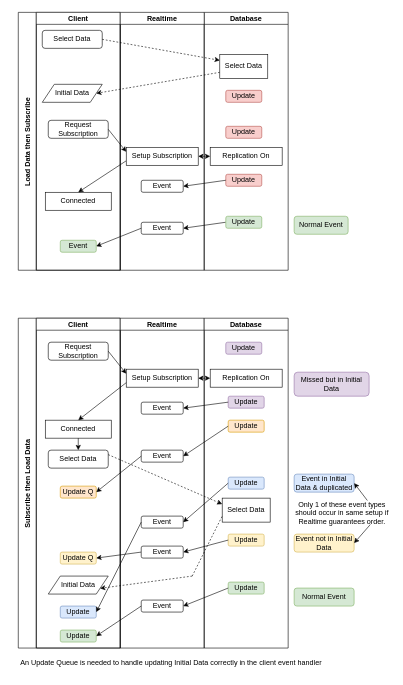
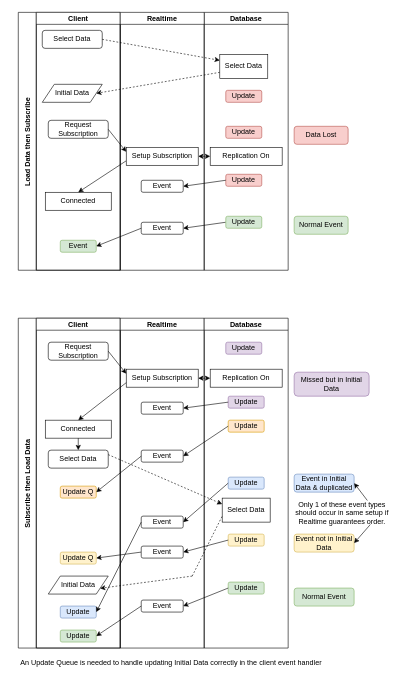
  <mxCell id="0" />
  <mxCell id="1" parent="0" />
  <mxCell id="2" value="Load Data then Subscribe " style="swimlane;childLayout=stackLayout;resizeParent=1;resizeParentMax=0;startSize=30;horizontal=0;horizontalStack=1;" parent="1" vertex="1"><mxGeometry x="30" y="20" width="170" height="430" as="geometry" /></mxCell>
  <mxCell id="3" value="Client" style="swimlane;startSize=20;" parent="2" vertex="1"><mxGeometry x="30" width="140" height="430" as="geometry" /></mxCell>
  <mxCell id="4" value="Select Data" style="rounded=1;whiteSpace=wrap;html=1;" parent="3" vertex="1"><mxGeometry x="10" y="30" width="100" height="30" as="geometry" /></mxCell>
  <mxCell id="5" value="Initial Data" style="shape=parallelogram;perimeter=parallelogramPerimeter;whiteSpace=wrap;html=1;fixedSize=1;" parent="3" vertex="1"><mxGeometry x="10" y="120" width="100" height="30" as="geometry" /></mxCell>
  <mxCell id="6" value="Request Subscription" style="rounded=1;whiteSpace=wrap;html=1;" parent="3" vertex="1"><mxGeometry x="20" y="180" width="100" height="30" as="geometry" /></mxCell>
  <mxCell id="7" value="Connected" style="rounded=0;whiteSpace=wrap;html=1;" parent="3" vertex="1"><mxGeometry x="15" y="300" width="110" height="30" as="geometry" /></mxCell>
  <mxCell id="8" value="Event" style="rounded=1;whiteSpace=wrap;html=1;fillColor=#d5e8d4;strokeColor=#82b366;" parent="3" vertex="1"><mxGeometry x="40" y="380" width="60" height="20" as="geometry" /></mxCell>
  <mxCell id="9" value="" style="endArrow=classic;html=1;rounded=0;exitX=0;exitY=0.5;exitDx=0;exitDy=0;entryX=1;entryY=0.5;entryDx=0;entryDy=0;" parent="1" source="59" target="65" edge="1"><mxGeometry width="50" height="50" relative="1" as="geometry"><mxPoint x="360" y="370" as="sourcePoint" /><mxPoint x="170" y="380" as="targetPoint" /></mxGeometry></mxCell>
  <mxCell id="10" value="Subscribe then Load Data" style="swimlane;childLayout=stackLayout;resizeParent=1;resizeParentMax=0;startSize=30;horizontal=0;horizontalStack=1;" parent="1" vertex="1"><mxGeometry x="30" y="530" width="170" height="550" as="geometry" /></mxCell>
  <mxCell id="11" value="Client" style="swimlane;startSize=20;" parent="10" vertex="1"><mxGeometry x="30" width="140" height="550" as="geometry" /></mxCell>
  <mxCell id="12" value="Select Data" style="rounded=1;whiteSpace=wrap;html=1;" parent="11" vertex="1"><mxGeometry x="20" y="220" width="100" height="30" as="geometry" /></mxCell>
  <mxCell id="13" value="Initial Data" style="shape=parallelogram;perimeter=parallelogramPerimeter;whiteSpace=wrap;html=1;fixedSize=1;" parent="11" vertex="1"><mxGeometry x="20" y="430" width="100" height="30" as="geometry" /></mxCell>
  <mxCell id="14" value="Request Subscription" style="rounded=1;whiteSpace=wrap;html=1;" parent="11" vertex="1"><mxGeometry x="20" y="40" width="100" height="30" as="geometry" /></mxCell>
  <mxCell id="15" value="Connected" style="rounded=0;whiteSpace=wrap;html=1;" parent="11" vertex="1"><mxGeometry x="15" y="170" width="110" height="30" as="geometry" /></mxCell>
  <mxCell id="16" value="Update" style="rounded=1;whiteSpace=wrap;html=1;fillColor=#d5e8d4;strokeColor=#82b366;" parent="11" vertex="1"><mxGeometry x="40" y="520" width="60" height="20" as="geometry" /></mxCell>
  <mxCell id="17" value="Update Q" style="rounded=1;whiteSpace=wrap;html=1;fillColor=#ffe6cc;strokeColor=#d79b00;" parent="11" vertex="1"><mxGeometry x="40" y="280" width="60" height="20" as="geometry" /></mxCell>
  <mxCell id="18" value="Update Q" style="rounded=1;whiteSpace=wrap;html=1;fillColor=#fff2cc;strokeColor=#d6b656;" parent="11" vertex="1"><mxGeometry x="40" y="390" width="60" height="20" as="geometry" /></mxCell>
  <mxCell id="19" value="" style="endArrow=classic;html=1;rounded=0;entryX=0.5;entryY=0;entryDx=0;entryDy=0;exitX=0.5;exitY=1;exitDx=0;exitDy=0;" parent="11" source="15" target="12" edge="1"><mxGeometry width="50" height="50" relative="1" as="geometry"><mxPoint x="200" y="260" as="sourcePoint" /><mxPoint x="250" y="210" as="targetPoint" /></mxGeometry></mxCell>
  <mxCell id="20" value="Update" style="rounded=1;whiteSpace=wrap;html=1;fillColor=#dae8fc;strokeColor=#6c8ebf;" parent="11" vertex="1"><mxGeometry x="40" y="480" width="60" height="20" as="geometry" /></mxCell>
  <mxCell id="21" value="" style="endArrow=classic;html=1;rounded=0;entryX=1;entryY=0.5;entryDx=0;entryDy=0;exitX=0;exitY=0.5;exitDx=0;exitDy=0;" parent="1" source="27" target="18" edge="1"><mxGeometry width="50" height="50" relative="1" as="geometry"><mxPoint x="170" y="860" as="sourcePoint" /><mxPoint x="310" y="710" as="targetPoint" /></mxGeometry></mxCell>
  <mxCell id="22" value="Realtime" style="swimlane;startSize=20;" parent="1" vertex="1"><mxGeometry x="200" y="530" width="140" height="550" as="geometry" /></mxCell>
  <mxCell id="23" value="Setup Subscription" style="rounded=0;whiteSpace=wrap;html=1;" parent="22" vertex="1"><mxGeometry x="10" y="85" width="120" height="30" as="geometry" /></mxCell>
  <mxCell id="24" value="Event" style="rounded=1;whiteSpace=wrap;html=1;" parent="22" vertex="1"><mxGeometry x="35" y="140" width="70" height="20" as="geometry" /></mxCell>
  <mxCell id="25" value="Event" style="rounded=1;whiteSpace=wrap;html=1;" parent="22" vertex="1"><mxGeometry x="35" y="220" width="70" height="20" as="geometry" /></mxCell>
  <mxCell id="26" value="Event" style="rounded=1;whiteSpace=wrap;html=1;" parent="22" vertex="1"><mxGeometry x="35" y="470" width="70" height="20" as="geometry" /></mxCell>
  <mxCell id="27" value="Event" style="rounded=1;whiteSpace=wrap;html=1;" parent="22" vertex="1"><mxGeometry x="35" y="380" width="70" height="20" as="geometry" /></mxCell>
  <mxCell id="28" value="Event" style="rounded=1;whiteSpace=wrap;html=1;" parent="22" vertex="1"><mxGeometry x="35" y="330" width="70" height="20" as="geometry" /></mxCell>
  <mxCell id="29" style="edgeStyle=orthogonalEdgeStyle;rounded=0;orthogonalLoop=1;jettySize=auto;html=1;exitX=0.5;exitY=1;exitDx=0;exitDy=0;" parent="22" source="27" target="27" edge="1"><mxGeometry relative="1" as="geometry" /></mxCell>
  <mxCell id="30" value="" style="endArrow=classic;html=1;rounded=0;exitX=0;exitY=0.75;exitDx=0;exitDy=0;entryX=0.5;entryY=0;entryDx=0;entryDy=0;" parent="1" source="23" target="15" edge="1"><mxGeometry width="50" height="50" relative="1" as="geometry"><mxPoint x="106" y="670" as="sourcePoint" /><mxPoint x="156" y="620" as="targetPoint" /></mxGeometry></mxCell>
  <mxCell id="31" value="" style="endArrow=classic;html=1;rounded=0;exitX=0;exitY=0.5;exitDx=0;exitDy=0;entryX=1;entryY=0.5;entryDx=0;entryDy=0;" parent="1" source="25" target="17" edge="1"><mxGeometry width="50" height="50" relative="1" as="geometry"><mxPoint x="120" y="790" as="sourcePoint" /><mxPoint x="170" y="740" as="targetPoint" /></mxGeometry></mxCell>
  <mxCell id="32" value="Database" style="swimlane;startSize=20;" parent="1" vertex="1"><mxGeometry x="340" y="530" width="140" height="550" as="geometry" /></mxCell>
  <mxCell id="33" value="Select Data" style="rounded=0;whiteSpace=wrap;html=1;" parent="32" vertex="1"><mxGeometry x="30" y="300" width="80" height="40" as="geometry" /></mxCell>
  <mxCell id="34" value="Update" style="rounded=1;whiteSpace=wrap;html=1;fillColor=#e1d5e7;strokeColor=#9673a6;" parent="32" vertex="1"><mxGeometry x="40" y="130" width="60" height="20" as="geometry" /></mxCell>
  <mxCell id="35" value="Replication On" style="rounded=0;whiteSpace=wrap;html=1;" parent="32" vertex="1"><mxGeometry x="10" y="85" width="120" height="30" as="geometry" /></mxCell>
  <mxCell id="36" value="Update" style="rounded=1;whiteSpace=wrap;html=1;fillColor=#d5e8d4;strokeColor=#82b366;" parent="32" vertex="1"><mxGeometry x="40" y="440" width="60" height="20" as="geometry" /></mxCell>
  <mxCell id="37" value="Update" style="rounded=1;whiteSpace=wrap;html=1;fillColor=#e1d5e7;strokeColor=#9673a6;" parent="32" vertex="1"><mxGeometry x="36" y="40" width="60" height="20" as="geometry" /></mxCell>
  <mxCell id="38" value="Update" style="rounded=1;whiteSpace=wrap;html=1;fillColor=#ffe6cc;strokeColor=#d79b00;" parent="32" vertex="1"><mxGeometry x="40" y="170" width="60" height="20" as="geometry" /></mxCell>
  <mxCell id="39" value="Update" style="rounded=1;whiteSpace=wrap;html=1;fillColor=#fff2cc;strokeColor=#d6b656;" parent="32" vertex="1"><mxGeometry x="40" y="360" width="60" height="20" as="geometry" /></mxCell>
  <mxCell id="40" value="Update" style="rounded=1;whiteSpace=wrap;html=1;fillColor=#dae8fc;strokeColor=#6c8ebf;" parent="32" vertex="1"><mxGeometry x="40" y="265" width="60" height="20" as="geometry" /></mxCell>
  <mxCell id="41" value="" style="endArrow=classic;html=1;rounded=0;exitX=0;exitY=0.5;exitDx=0;exitDy=0;entryX=1;entryY=0.5;entryDx=0;entryDy=0;" parent="1" source="34" target="24" edge="1"><mxGeometry width="50" height="50" relative="1" as="geometry"><mxPoint x="240" y="670" as="sourcePoint" /><mxPoint x="290" y="620" as="targetPoint" /></mxGeometry></mxCell>
  <mxCell id="42" value="" style="endArrow=classic;startArrow=classic;html=1;rounded=0;exitX=1;exitY=0.5;exitDx=0;exitDy=0;entryX=0;entryY=0.5;entryDx=0;entryDy=0;" parent="1" source="23" target="35" edge="1"><mxGeometry width="50" height="50" relative="1" as="geometry"><mxPoint x="240" y="670" as="sourcePoint" /><mxPoint x="290" y="620" as="targetPoint" /></mxGeometry></mxCell>
  <mxCell id="43" value="" style="endArrow=classic;html=1;rounded=0;exitX=0;exitY=0.5;exitDx=0;exitDy=0;entryX=1;entryY=0.5;entryDx=0;entryDy=0;" parent="1" source="38" target="25" edge="1"><mxGeometry width="50" height="50" relative="1" as="geometry"><mxPoint x="260" y="790" as="sourcePoint" /><mxPoint x="200" y="750" as="targetPoint" /></mxGeometry></mxCell>
  <mxCell id="44" value="" style="endArrow=classic;html=1;rounded=0;exitX=0;exitY=0.5;exitDx=0;exitDy=0;entryX=1;entryY=0.5;entryDx=0;entryDy=0;" parent="1" source="39" target="27" edge="1"><mxGeometry width="50" height="50" relative="1" as="geometry"><mxPoint x="260" y="810" as="sourcePoint" /><mxPoint x="170" y="840" as="targetPoint" /></mxGeometry></mxCell>
  <mxCell id="45" value="" style="endArrow=classic;html=1;rounded=0;exitX=0;exitY=0.5;exitDx=0;exitDy=0;entryX=1;entryY=0.5;entryDx=0;entryDy=0;" parent="1" source="36" target="26" edge="1"><mxGeometry width="50" height="50" relative="1" as="geometry"><mxPoint x="260" y="790" as="sourcePoint" /><mxPoint x="310" y="740" as="targetPoint" /></mxGeometry></mxCell>
  <mxCell id="46" value="" style="endArrow=classic;html=1;rounded=0;exitX=0;exitY=0.5;exitDx=0;exitDy=0;entryX=1;entryY=0.5;entryDx=0;entryDy=0;" parent="1" source="26" target="16" edge="1"><mxGeometry width="50" height="50" relative="1" as="geometry"><mxPoint x="260" y="790" as="sourcePoint" /><mxPoint x="310" y="740" as="targetPoint" /></mxGeometry></mxCell>
  <mxCell id="47" value="Missed but in Initial Data" style="rounded=1;whiteSpace=wrap;html=1;fillColor=#e1d5e7;strokeColor=#9673a6;" parent="1" vertex="1"><mxGeometry x="490" y="620" width="125" height="40" as="geometry" /></mxCell>
  <mxCell id="48" value="Event in Initial Data &amp;amp; duplicated" style="rounded=1;whiteSpace=wrap;html=1;fillColor=#dae8fc;strokeColor=#6c8ebf;" parent="1" vertex="1"><mxGeometry x="490" y="790" width="100" height="30" as="geometry" /></mxCell>
  <mxCell id="49" value="&lt;div&gt;Normal Event&lt;/div&gt;" style="rounded=1;whiteSpace=wrap;html=1;fillColor=#d5e8d4;strokeColor=#82b366;" parent="1" vertex="1"><mxGeometry x="490" y="980" width="100" height="30" as="geometry" /></mxCell>
  <mxCell id="50" value="" style="endArrow=classic;html=1;rounded=0;exitX=1;exitY=0.5;exitDx=0;exitDy=0;entryX=0;entryY=0.25;entryDx=0;entryDy=0;dashed=1;" parent="1" source="4" target="54" edge="1"><mxGeometry width="50" height="50" relative="1" as="geometry"><mxPoint x="260" y="260" as="sourcePoint" /><mxPoint x="310" y="210" as="targetPoint" /></mxGeometry></mxCell>
  <mxCell id="51" value="" style="endArrow=classic;html=1;rounded=0;entryX=1;entryY=0.5;entryDx=0;entryDy=0;exitX=0;exitY=0.75;exitDx=0;exitDy=0;dashed=1;" parent="1" source="54" target="5" edge="1"><mxGeometry width="50" height="50" relative="1" as="geometry"><mxPoint x="350" y="110" as="sourcePoint" /><mxPoint x="270" y="250" as="targetPoint" /></mxGeometry></mxCell>
  <mxCell id="52" value="" style="endArrow=classic;html=1;rounded=0;exitX=0;exitY=0.75;exitDx=0;exitDy=0;entryX=0.5;entryY=0;entryDx=0;entryDy=0;" parent="1" source="63" target="7" edge="1"><mxGeometry width="50" height="50" relative="1" as="geometry"><mxPoint x="246" y="300" as="sourcePoint" /><mxPoint x="296" y="250" as="targetPoint" /></mxGeometry></mxCell>
  <mxCell id="53" value="Database" style="swimlane;startSize=20;" parent="1" vertex="1"><mxGeometry x="340" y="20" width="140" height="430" as="geometry" /></mxCell>
  <mxCell id="54" value="Select Data" style="rounded=0;whiteSpace=wrap;html=1;" parent="53" vertex="1"><mxGeometry x="26" y="70" width="80" height="40" as="geometry" /></mxCell>
  <mxCell id="55" value="Update" style="rounded=1;whiteSpace=wrap;html=1;fillColor=#f8cecc;strokeColor=#b85450;" parent="53" vertex="1"><mxGeometry x="36" y="130" width="60" height="20" as="geometry" /></mxCell>
  <mxCell id="56" value="Update" style="rounded=1;whiteSpace=wrap;html=1;fillColor=#f8cecc;strokeColor=#b85450;" parent="53" vertex="1"><mxGeometry x="36" y="190" width="60" height="20" as="geometry" /></mxCell>
  <mxCell id="57" value="Update" style="rounded=1;whiteSpace=wrap;html=1;fillColor=#f8cecc;strokeColor=#b85450;" parent="53" vertex="1"><mxGeometry x="36" y="270" width="60" height="20" as="geometry" /></mxCell>
  <mxCell id="58" value="Replication On" style="rounded=0;whiteSpace=wrap;html=1;" parent="53" vertex="1"><mxGeometry x="10" y="225" width="120" height="30" as="geometry" /></mxCell>
  <mxCell id="59" value="Update" style="rounded=1;whiteSpace=wrap;html=1;fillColor=#d5e8d4;strokeColor=#82b366;" parent="53" vertex="1"><mxGeometry x="36" y="340" width="60" height="20" as="geometry" /></mxCell>
  <mxCell id="60" value="" style="endArrow=classic;html=1;rounded=0;exitX=0;exitY=0.5;exitDx=0;exitDy=0;entryX=1;entryY=0.5;entryDx=0;entryDy=0;" parent="1" source="57" target="64" edge="1"><mxGeometry width="50" height="50" relative="1" as="geometry"><mxPoint x="240" y="300" as="sourcePoint" /><mxPoint x="290" y="250" as="targetPoint" /></mxGeometry></mxCell>
  <mxCell id="61" value="" style="endArrow=classic;startArrow=classic;html=1;rounded=0;exitX=1;exitY=0.5;exitDx=0;exitDy=0;entryX=0;entryY=0.5;entryDx=0;entryDy=0;" parent="1" source="63" target="58" edge="1"><mxGeometry width="50" height="50" relative="1" as="geometry"><mxPoint x="240" y="300" as="sourcePoint" /><mxPoint x="290" y="250" as="targetPoint" /></mxGeometry></mxCell>
  <mxCell id="62" value="Realtime" style="swimlane;startSize=20;" parent="1" vertex="1"><mxGeometry x="200" y="20" width="140" height="430" as="geometry" /></mxCell>
  <mxCell id="63" value="Setup Subscription" style="rounded=0;whiteSpace=wrap;html=1;" parent="62" vertex="1"><mxGeometry x="10" y="225" width="120" height="30" as="geometry" /></mxCell>
  <mxCell id="64" value="Event" style="rounded=1;whiteSpace=wrap;html=1;" parent="62" vertex="1"><mxGeometry x="35" y="280" width="70" height="20" as="geometry" /></mxCell>
  <mxCell id="65" value="Event" style="rounded=1;whiteSpace=wrap;html=1;" parent="62" vertex="1"><mxGeometry x="35" y="350" width="70" height="20" as="geometry" /></mxCell>
  <mxCell id="66" value="" style="endArrow=classic;html=1;rounded=0;exitX=1;exitY=0.5;exitDx=0;exitDy=0;entryX=0;entryY=0.25;entryDx=0;entryDy=0;" parent="1" source="6" target="63" edge="1"><mxGeometry width="50" height="50" relative="1" as="geometry"><mxPoint x="260" y="290" as="sourcePoint" /><mxPoint x="310" y="240" as="targetPoint" /></mxGeometry></mxCell>
  <mxCell id="67" value="" style="endArrow=classic;html=1;rounded=0;exitX=0;exitY=0.5;exitDx=0;exitDy=0;entryX=1;entryY=0.5;entryDx=0;entryDy=0;" parent="1" source="65" target="8" edge="1"><mxGeometry width="50" height="50" relative="1" as="geometry"><mxPoint x="260" y="290" as="sourcePoint" /><mxPoint x="310" y="240" as="targetPoint" /></mxGeometry></mxCell>
+ <mxCell id="68" value="Data Lost" style="rounded=1;whiteSpace=wrap;html=1;fillColor=#f8cecc;strokeColor=#b85450;" parent="1" vertex="1"><mxGeometry x="490" y="210" width="90" height="30" as="geometry" /></mxCell>
  <mxCell id="69" value="&lt;div&gt;Normal Event&lt;/div&gt;" style="rounded=1;whiteSpace=wrap;html=1;fillColor=#d5e8d4;strokeColor=#82b366;" parent="1" vertex="1"><mxGeometry x="490" y="360" width="90" height="30" as="geometry" /></mxCell>
  <mxCell id="70" value="An Update Queue is needed to handle updating Initial Data correctly in the client event handler" style="text;strokeColor=none;align=center;fillColor=none;html=1;verticalAlign=middle;whiteSpace=wrap;rounded=0;" parent="1" vertex="1"><mxGeometry x="20" y="1090" width="530" height="30" as="geometry" /></mxCell>
  <mxCell id="71" value="" style="endArrow=classic;html=1;rounded=0;entryX=0;entryY=0.25;entryDx=0;entryDy=0;exitX=1;exitY=0.5;exitDx=0;exitDy=0;" parent="1" source="14" target="23" edge="1"><mxGeometry width="50" height="50" relative="1" as="geometry"><mxPoint x="260" y="810" as="sourcePoint" /><mxPoint x="310" y="760" as="targetPoint" /></mxGeometry></mxCell>
  <mxCell id="72" value="" style="endArrow=classic;html=1;rounded=0;exitX=0;exitY=0.5;exitDx=0;exitDy=0;entryX=1;entryY=0.5;entryDx=0;entryDy=0;" parent="1" source="40" target="28" edge="1"><mxGeometry width="50" height="50" relative="1" as="geometry"><mxPoint x="490" y="890" as="sourcePoint" /><mxPoint x="540" y="840" as="targetPoint" /></mxGeometry></mxCell>
  <mxCell id="73" value="" style="endArrow=classic;html=1;rounded=0;exitX=0;exitY=0.5;exitDx=0;exitDy=0;entryX=1;entryY=0.5;entryDx=0;entryDy=0;" parent="1" source="28" target="20" edge="1"><mxGeometry width="50" height="50" relative="1" as="geometry"><mxPoint x="490" y="890" as="sourcePoint" /><mxPoint x="540" y="840" as="targetPoint" /></mxGeometry></mxCell>
  <mxCell id="74" value="Event not in Initial Data" style="rounded=1;whiteSpace=wrap;html=1;fillColor=#fff2cc;strokeColor=#d6b656;" parent="1" vertex="1"><mxGeometry x="490" y="890" width="100" height="30" as="geometry" /></mxCell>
  <mxCell id="75" value="" style="endArrow=classic;html=1;rounded=0;exitX=1;exitY=0.25;exitDx=0;exitDy=0;entryX=0;entryY=0.25;entryDx=0;entryDy=0;dashed=1;" edge="1" parent="1" source="12" target="33"><mxGeometry width="50" height="50" relative="1" as="geometry"><mxPoint x="240" y="820" as="sourcePoint" /><mxPoint x="290" y="770" as="targetPoint" /></mxGeometry></mxCell>
  <mxCell id="76" value="" style="endArrow=none;html=1;rounded=0;entryX=0;entryY=0.75;entryDx=0;entryDy=0;dashed=1;" edge="1" parent="1" target="33"><mxGeometry width="50" height="50" relative="1" as="geometry"><mxPoint x="320" y="960" as="sourcePoint" /><mxPoint x="290" y="770" as="targetPoint" /></mxGeometry></mxCell>
  <mxCell id="77" value="" style="endArrow=classic;html=1;rounded=0;entryX=1;entryY=0.75;entryDx=0;entryDy=0;dashed=1;" edge="1" parent="1" target="13"><mxGeometry width="50" height="50" relative="1" as="geometry"><mxPoint x="320" y="960" as="sourcePoint" /><mxPoint x="290" y="770" as="targetPoint" /></mxGeometry></mxCell>
  <mxCell id="78" value="Only 1 of these event types should occur in same setup if Realtime guarantees order." style="text;strokeColor=none;align=center;fillColor=none;html=1;verticalAlign=middle;whiteSpace=wrap;rounded=0;" vertex="1" parent="1"><mxGeometry x="490" y="840" width="160" height="30" as="geometry" /></mxCell>
  <mxCell id="79" value="" style="endArrow=classic;html=1;rounded=0;exitX=0.763;exitY=-0.2;exitDx=0;exitDy=0;entryX=1;entryY=0.5;entryDx=0;entryDy=0;exitPerimeter=0;" edge="1" parent="1" source="78" target="48"><mxGeometry width="50" height="50" relative="1" as="geometry"><mxPoint x="250" y="900" as="sourcePoint" /><mxPoint x="300" y="850" as="targetPoint" /></mxGeometry></mxCell>
  <mxCell id="80" value="" style="endArrow=classic;html=1;rounded=0;exitX=0.794;exitY=1.133;exitDx=0;exitDy=0;exitPerimeter=0;entryX=1;entryY=0.5;entryDx=0;entryDy=0;" edge="1" parent="1" source="78" target="74"><mxGeometry width="50" height="50" relative="1" as="geometry"><mxPoint x="250" y="900" as="sourcePoint" /><mxPoint x="300" y="850" as="targetPoint" /></mxGeometry></mxCell>
